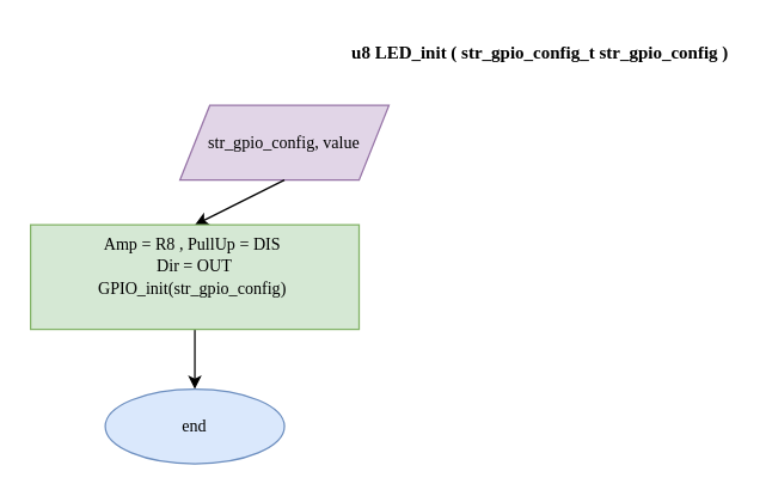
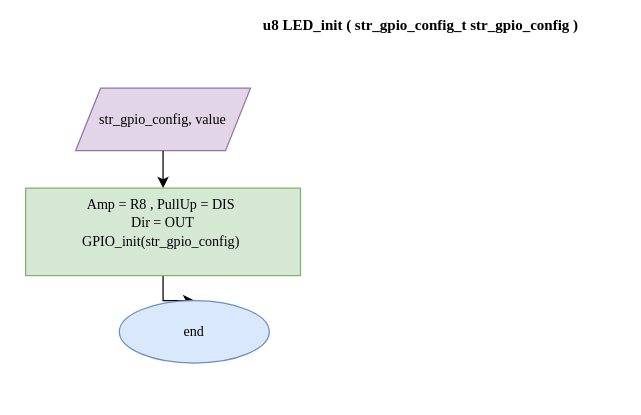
  <mxCell id="0" />
  <mxCell id="1" parent="0" />
- <mxCell id="2" value="&lt;font face=&quot;calibri&quot; style=&quot;font-size: 11.29px;&quot;&gt;str_gpio_config, value&lt;/font&gt;" style="shape=parallelogram;perimeter=parallelogramPerimeter;whiteSpace=wrap;html=1;fixedSize=1;fillColor=#e1d5e7;strokeColor=#9673a6;" parent="1" vertex="1"><mxGeometry x="120" y="70" width="140" height="50" as="geometry" /></mxCell>
+ <mxCell id="2" value="&lt;font face=&quot;calibri&quot; style=&quot;font-size: 11.29px;&quot;&gt;str_gpio_config, value&lt;/font&gt;" style="shape=parallelogram;perimeter=parallelogramPerimeter;whiteSpace=wrap;html=1;fixedSize=1;fillColor=#e1d5e7;strokeColor=#9673a6;" parent="1" vertex="1"><mxGeometry x="60" y="70" width="140" height="50" as="geometry" /></mxCell>
  <mxCell id="3" value="" style="endArrow=classic;html=1;rounded=0;exitX=0.5;exitY=1;exitDx=0;exitDy=0;entryX=0.5;entryY=0;entryDx=0;entryDy=0;" parent="1" source="2" target="6" edge="1"><mxGeometry width="50" height="50" relative="1" as="geometry"><mxPoint x="-280" y="330" as="sourcePoint" /><mxPoint x="130" y="150" as="targetPoint" /></mxGeometry></mxCell>
- <mxCell id="4" value="&lt;font face=&quot;calibri&quot;&gt;&lt;b&gt;u8 LED_init ( str_gpio_config_t str_gpio_config )&lt;/b&gt;&lt;/font&gt;" style="text;html=1;align=center;verticalAlign=middle;resizable=0;points=[];autosize=1;strokeColor=none;fillColor=none;" parent="1" vertex="1"><mxGeometry x="231" y="20" width="260" height="30" as="geometry" /></mxCell>
+ <mxCell id="4" value="&lt;font face=&quot;calibri&quot;&gt;&lt;b&gt;u8 LED_init ( str_gpio_config_t str_gpio_config )&lt;/b&gt;&lt;/font&gt;" style="text;html=1;align=center;verticalAlign=middle;resizable=0;points=[];autosize=1;strokeColor=none;fillColor=none;" parent="1" vertex="1"><mxGeometry x="206" y="5" width="260" height="30" as="geometry" /></mxCell>
  <mxCell id="5" value="" style="edgeStyle=orthogonalEdgeStyle;rounded=0;orthogonalLoop=1;jettySize=auto;html=1;entryX=0.5;entryY=0;entryDx=0;entryDy=0;" parent="1" source="6" target="7" edge="1"><mxGeometry relative="1" as="geometry"><mxPoint x="130.059" y="240" as="targetPoint" /></mxGeometry></mxCell>
  <mxCell id="6" value="&lt;div style=&quot;&quot;&gt;&lt;font style=&quot;font-size: 11.29px;&quot; face=&quot;calibri&quot;&gt;Amp = R8&lt;span style=&quot;white-space: pre;&quot;&gt; &lt;/span&gt;,&lt;span style=&quot;white-space: pre;&quot;&gt; &lt;/span&gt;PullUp = DIS&amp;nbsp;&lt;br&gt;&lt;/font&gt;&lt;/div&gt;&lt;div style=&quot;&quot;&gt;&lt;font style=&quot;font-size: 11.29px;&quot; face=&quot;calibri&quot;&gt;Dir = OUT&lt;/font&gt;&lt;/div&gt;&lt;div style=&quot;&quot;&gt;&lt;font style=&quot;font-size: 11.29px;&quot; face=&quot;calibri&quot;&gt;GPIO_init(str_gpio_config)&amp;nbsp;&lt;/font&gt;&lt;br&gt;&lt;/div&gt;&lt;div style=&quot;&quot;&gt;&lt;font style=&quot;font-size: 11.29px;&quot; face=&quot;calibri&quot;&gt;&lt;br&gt;&lt;/font&gt;&lt;/div&gt;" style="rounded=0;whiteSpace=wrap;html=1;fillColor=#d5e8d4;strokeColor=#82b366;" parent="1" vertex="1"><mxGeometry x="20" y="150" width="220" height="70" as="geometry" /></mxCell>
- <mxCell id="7" value="&lt;font style=&quot;font-size: 11.29px;&quot; face=&quot;calibri&quot;&gt;end&lt;/font&gt;" style="ellipse;whiteSpace=wrap;html=1;fillColor=#dae8fc;strokeColor=#6c8ebf;" parent="1" vertex="1"><mxGeometry x="70" y="260" width="120" height="50" as="geometry" /></mxCell>
+ <mxCell id="7" value="&lt;font style=&quot;font-size: 11.29px;&quot; face=&quot;calibri&quot;&gt;end&lt;/font&gt;" style="ellipse;whiteSpace=wrap;html=1;fillColor=#dae8fc;strokeColor=#6c8ebf;" parent="1" vertex="1"><mxGeometry x="95" y="240" width="120" height="50" as="geometry" /></mxCell>
